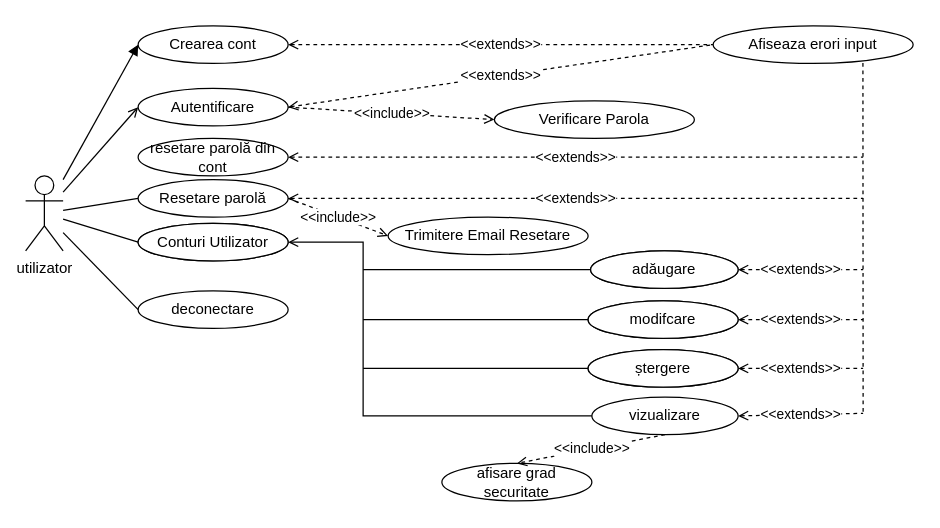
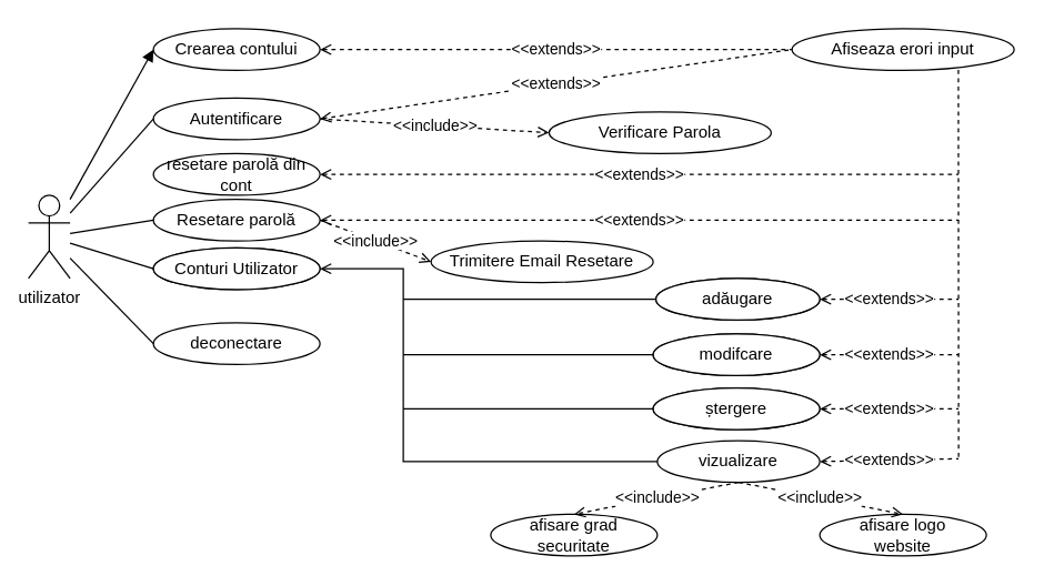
  <mxCell id="0" />
  <mxCell id="1" parent="0" />
  <mxCell id="2" value="utilizator" style="shape=umlActor;verticalLabelPosition=bottom;verticalAlign=top;html=1;outlineConnect=0;" parent="1" vertex="1"><mxGeometry x="20" y="140" width="30" height="60" as="geometry" /></mxCell>
  <mxCell id="3" value="Conturi Utilizator" style="ellipse;whiteSpace=wrap;html=1;" parent="1" vertex="1"><mxGeometry x="110" y="178" width="120" height="30" as="geometry" /></mxCell>
  <mxCell id="4" value="resetare parolă din cont" style="ellipse;whiteSpace=wrap;html=1;" parent="1" vertex="1"><mxGeometry x="110" y="110" width="120" height="30" as="geometry" /></mxCell>
  <mxCell id="5" value="Resetare parolă" style="ellipse;whiteSpace=wrap;html=1;" parent="1" vertex="1"><mxGeometry x="110" y="143" width="120" height="30" as="geometry" /></mxCell>
  <mxCell id="6" value="Afiseaza erori input" style="ellipse;whiteSpace=wrap;html=1;" parent="1" vertex="1"><mxGeometry x="570" y="20" width="160" height="30" as="geometry" /></mxCell>
  <mxCell id="7" value="deconectare" style="ellipse;whiteSpace=wrap;html=1;" parent="1" vertex="1"><mxGeometry x="110" y="232" width="120" height="30" as="geometry" /></mxCell>
  <mxCell id="8" value="modifcare" style="ellipse;whiteSpace=wrap;html=1;" parent="1" vertex="1"><mxGeometry x="470" y="240" width="120" height="30" as="geometry" /></mxCell>
- <mxCell id="9" value="Crearea cont" style="ellipse;whiteSpace=wrap;html=1;" parent="1" vertex="1"><mxGeometry x="110" y="20" width="120" height="30" as="geometry" /></mxCell>
+ <mxCell id="9" value="Crearea contului" style="ellipse;whiteSpace=wrap;html=1;" parent="1" vertex="1"><mxGeometry x="110" y="20" width="120" height="30" as="geometry" /></mxCell>
  <mxCell id="10" value="ștergere" style="ellipse;whiteSpace=wrap;html=1;" parent="1" vertex="1"><mxGeometry x="470" y="279" width="120" height="30" as="geometry" /></mxCell>
  <mxCell id="11" value="vizualizare" style="ellipse;whiteSpace=wrap;html=1;" parent="1" vertex="1"><mxGeometry x="473" y="317" width="117" height="30" as="geometry" /></mxCell>
  <mxCell id="12" value="adăugare" style="ellipse;whiteSpace=wrap;html=1;" parent="1" vertex="1"><mxGeometry x="472" y="200" width="118" height="30" as="geometry" /></mxCell>
  <mxCell id="13" value="" style="endArrow=block;html=1;rounded=0;entryX=0;entryY=0.5;entryDx=0;entryDy=0;" edge="1" parent="1" source="2" target="9"><mxGeometry width="50" height="50" relative="1" as="geometry"><mxPoint x="320" y="150" as="sourcePoint" /><mxPoint x="370" y="100" as="targetPoint" /></mxGeometry></mxCell>
  <mxCell id="14" value="&amp;lt;&amp;lt;extends&amp;gt;&amp;gt;" style="endArrow=none;dashed=1;html=1;rounded=0;exitX=1;exitY=0.5;exitDx=0;exitDy=0;endFill=0;entryX=0;entryY=0.5;entryDx=0;entryDy=0;startArrow=open;startFill=0;" edge="1" parent="1" source="9" target="6"><mxGeometry width="50" height="50" relative="1" as="geometry"><mxPoint x="280" y="45" as="sourcePoint" /><mxPoint x="390" y="35" as="targetPoint" /><Array as="points" /></mxGeometry></mxCell>
  <mxCell id="15" value="" style="endArrow=none;html=1;rounded=0;entryX=0;entryY=0.5;entryDx=0;entryDy=0;" edge="1" parent="1" source="2" target="5"><mxGeometry width="50" height="50" relative="1" as="geometry"><mxPoint x="60" y="153" as="sourcePoint" /><mxPoint x="120" y="45" as="targetPoint" /></mxGeometry></mxCell>
  <mxCell id="16" value="&amp;lt;&amp;lt;include&amp;gt;&amp;gt;" style="endArrow=open;dashed=1;html=1;rounded=0;exitX=1;exitY=0.5;exitDx=0;exitDy=0;endFill=0;entryX=0;entryY=0.5;entryDx=0;entryDy=0;" edge="1" parent="1" target="17" source="5"><mxGeometry width="50" height="50" relative="1" as="geometry"><mxPoint x="257.5" y="83" as="sourcePoint" /><mxPoint x="382.5" y="103" as="targetPoint" /><Array as="points" /></mxGeometry></mxCell>
  <mxCell id="17" value="Trimitere Email Resetare" style="ellipse;whiteSpace=wrap;html=1;" vertex="1" parent="1"><mxGeometry x="310" y="173" width="160" height="30" as="geometry" /></mxCell>
  <mxCell id="18" value="Autentificare" style="ellipse;whiteSpace=wrap;html=1;" vertex="1" parent="1"><mxGeometry x="110" y="70" width="120" height="30" as="geometry" /></mxCell>
- <mxCell id="19" value="" style="endArrow=open;html=1;rounded=0;entryX=0;entryY=0.5;entryDx=0;entryDy=0;" edge="1" parent="1" source="2" target="18"><mxGeometry width="50" height="50" relative="1" as="geometry"><mxPoint x="60" y="160" as="sourcePoint" /><mxPoint x="120" y="145" as="targetPoint" /></mxGeometry></mxCell>
+ <mxCell id="19" value="" style="endArrow=none;html=1;rounded=0;entryX=0;entryY=0.5;entryDx=0;entryDy=0;" edge="1" parent="1" source="2" target="18"><mxGeometry width="50" height="50" relative="1" as="geometry"><mxPoint x="60" y="160" as="sourcePoint" /><mxPoint x="120" y="145" as="targetPoint" /></mxGeometry></mxCell>
  <mxCell id="20" value="&amp;lt;&amp;lt;include&amp;gt;&amp;gt;" style="endArrow=open;dashed=1;html=1;rounded=0;exitX=1;exitY=0.5;exitDx=0;exitDy=0;endFill=0;entryX=0;entryY=0.5;entryDx=0;entryDy=0;" edge="1" parent="1" target="21" source="18"><mxGeometry width="50" height="50" relative="1" as="geometry"><mxPoint x="257.5" y="77.5" as="sourcePoint" /><mxPoint x="377.5" y="70" as="targetPoint" /><Array as="points" /></mxGeometry></mxCell>
  <mxCell id="21" value="Verificare Parola" style="ellipse;whiteSpace=wrap;html=1;" vertex="1" parent="1"><mxGeometry x="395" y="80" width="160" height="30" as="geometry" /></mxCell>
  <mxCell id="22" value="" style="endArrow=none;html=1;rounded=0;entryX=0;entryY=0.5;entryDx=0;entryDy=0;" edge="1" parent="1" source="2" target="3"><mxGeometry width="50" height="50" relative="1" as="geometry"><mxPoint x="60" y="173" as="sourcePoint" /><mxPoint x="120" y="145" as="targetPoint" /></mxGeometry></mxCell>
  <mxCell id="23" value="&amp;lt;&amp;lt;extends&amp;gt;&amp;gt;" style="endArrow=none;dashed=1;html=1;rounded=0;exitX=1;exitY=0.5;exitDx=0;exitDy=0;endFill=0;entryX=0;entryY=0.5;entryDx=0;entryDy=0;startArrow=open;startFill=0;" edge="1" parent="1" source="18" target="6"><mxGeometry width="50" height="50" relative="1" as="geometry"><mxPoint x="240" y="45" as="sourcePoint" /><mxPoint x="387.5" y="45" as="targetPoint" /><Array as="points" /></mxGeometry></mxCell>
  <mxCell id="24" value="&amp;lt;&amp;lt;extends&amp;gt;&amp;gt;" style="endArrow=none;dashed=1;html=1;rounded=0;exitX=1;exitY=0.5;exitDx=0;exitDy=0;endFill=0;startArrow=open;startFill=0;" edge="1" parent="1" source="8"><mxGeometry width="50" height="50" relative="1" as="geometry"><mxPoint x="642" y="225" as="sourcePoint" /><mxPoint x="690" y="255" as="targetPoint" /><Array as="points" /></mxGeometry></mxCell>
  <mxCell id="25" value="&amp;lt;&amp;lt;extends&amp;gt;&amp;gt;" style="endArrow=none;dashed=1;html=1;rounded=0;exitX=1;exitY=0.5;exitDx=0;exitDy=0;endFill=0;startArrow=open;startFill=0;" edge="1" parent="1" source="10"><mxGeometry width="50" height="50" relative="1" as="geometry"><mxPoint x="640" y="265" as="sourcePoint" /><mxPoint x="690" y="294" as="targetPoint" /><Array as="points" /></mxGeometry></mxCell>
  <mxCell id="26" value="&amp;lt;&amp;lt;extends&amp;gt;&amp;gt;" style="endArrow=none;dashed=1;html=1;rounded=0;exitX=1;exitY=0.5;exitDx=0;exitDy=0;endFill=0;startArrow=open;startFill=0;" edge="1" parent="1" source="11"><mxGeometry width="50" height="50" relative="1" as="geometry"><mxPoint x="600" y="304" as="sourcePoint" /><mxPoint x="690" y="330" as="targetPoint" /><Array as="points" /></mxGeometry></mxCell>
  <mxCell id="27" value="&amp;lt;&amp;lt;extends&amp;gt;&amp;gt;" style="endArrow=none;dashed=1;html=1;rounded=0;exitX=1;exitY=0.5;exitDx=0;exitDy=0;endFill=0;startArrow=open;startFill=0;" edge="1" parent="1" source="12"><mxGeometry width="50" height="50" relative="1" as="geometry"><mxPoint x="600" y="265" as="sourcePoint" /><mxPoint x="690" y="215" as="targetPoint" /><Array as="points" /></mxGeometry></mxCell>
  <mxCell id="28" value="" style="endArrow=none;dashed=1;html=1;rounded=0;exitX=0.749;exitY=0.992;exitDx=0;exitDy=0;endFill=0;startArrow=none;startFill=0;exitPerimeter=0;" edge="1" parent="1" source="6"><mxGeometry width="50" height="50" relative="1" as="geometry"><mxPoint x="600" y="155" as="sourcePoint" /><mxPoint x="690" y="330" as="targetPoint" /><Array as="points" /></mxGeometry></mxCell>
  <mxCell id="29" value="Conturi Utilizator" style="ellipse;whiteSpace=wrap;html=1;" vertex="1" parent="1"><mxGeometry x="110" y="178" width="120" height="30" as="geometry" /></mxCell>
  <mxCell id="30" value="adăugare" style="ellipse;whiteSpace=wrap;html=1;" vertex="1" parent="1"><mxGeometry x="472" y="200" width="118" height="30" as="geometry" /></mxCell>
  <mxCell id="31" value="modifcare" style="ellipse;whiteSpace=wrap;html=1;" vertex="1" parent="1"><mxGeometry x="470" y="240" width="120" height="30" as="geometry" /></mxCell>
  <mxCell id="32" value="ștergere" style="ellipse;whiteSpace=wrap;html=1;" vertex="1" parent="1"><mxGeometry x="470" y="279" width="120" height="30" as="geometry" /></mxCell>
  <mxCell id="33" value="&amp;lt;&amp;lt;extends&amp;gt;&amp;gt;" style="endArrow=none;dashed=1;html=1;rounded=0;exitX=1;exitY=0.5;exitDx=0;exitDy=0;endFill=0;startArrow=open;startFill=0;" edge="1" parent="1" source="4"><mxGeometry width="50" height="50" relative="1" as="geometry"><mxPoint x="240" y="95" as="sourcePoint" /><mxPoint x="690" y="125" as="targetPoint" /><Array as="points" /></mxGeometry></mxCell>
  <mxCell id="34" value="&amp;lt;&amp;lt;extends&amp;gt;&amp;gt;" style="endArrow=none;dashed=1;html=1;rounded=0;exitX=1;exitY=0.5;exitDx=0;exitDy=0;endFill=0;startArrow=open;startFill=0;" edge="1" parent="1" source="5"><mxGeometry width="50" height="50" relative="1" as="geometry"><mxPoint x="240" y="135" as="sourcePoint" /><mxPoint x="690" y="158" as="targetPoint" /><Array as="points" /></mxGeometry></mxCell>
  <mxCell id="35" value="" style="endArrow=none;html=1;rounded=0;entryX=0;entryY=0.5;entryDx=0;entryDy=0;" edge="1" parent="1" source="2" target="7"><mxGeometry width="50" height="50" relative="1" as="geometry"><mxPoint x="60" y="184.6" as="sourcePoint" /><mxPoint x="120" y="203" as="targetPoint" /></mxGeometry></mxCell>
  <mxCell id="36" value="afisare grad securitate" style="ellipse;whiteSpace=wrap;html=1;" vertex="1" parent="1"><mxGeometry x="353" y="370" width="120" height="30" as="geometry" /></mxCell>
  <mxCell id="37" value="" style="endArrow=none;html=1;rounded=0;entryX=0;entryY=0.5;entryDx=0;entryDy=0;exitX=1;exitY=0.5;exitDx=0;exitDy=0;startArrow=open;startFill=0;" edge="1" parent="1" source="29" target="11"><mxGeometry width="50" height="50" relative="1" as="geometry"><mxPoint x="290" y="332" as="sourcePoint" /><mxPoint x="430" y="200" as="targetPoint" /><Array as="points"><mxPoint x="290" y="193" /><mxPoint x="290" y="332" /></Array></mxGeometry></mxCell>
  <mxCell id="38" value="" style="endArrow=none;html=1;rounded=0;entryX=0;entryY=0.5;entryDx=0;entryDy=0;" edge="1" parent="1" target="32"><mxGeometry width="50" height="50" relative="1" as="geometry"><mxPoint x="290" y="294" as="sourcePoint" /><mxPoint x="483" y="308" as="targetPoint" /></mxGeometry></mxCell>
  <mxCell id="39" value="" style="endArrow=none;html=1;rounded=0;entryX=0;entryY=0.5;entryDx=0;entryDy=0;" edge="1" parent="1" target="31"><mxGeometry width="50" height="50" relative="1" as="geometry"><mxPoint x="290" y="255" as="sourcePoint" /><mxPoint x="493" y="352" as="targetPoint" /></mxGeometry></mxCell>
  <mxCell id="40" value="" style="endArrow=none;html=1;rounded=0;entryX=0;entryY=0.5;entryDx=0;entryDy=0;" edge="1" parent="1" target="30"><mxGeometry width="50" height="50" relative="1" as="geometry"><mxPoint x="290" y="215" as="sourcePoint" /><mxPoint x="503" y="362" as="targetPoint" /></mxGeometry></mxCell>
  <mxCell id="41" value="&amp;lt;&amp;lt;include&amp;gt;&amp;gt;" style="endArrow=open;dashed=1;html=1;rounded=0;endFill=0;exitX=0.5;exitY=1;exitDx=0;exitDy=0;entryX=0.5;entryY=0;entryDx=0;entryDy=0;" edge="1" parent="1" source="11" target="36"><mxGeometry width="50" height="50" relative="1" as="geometry"><mxPoint x="522" y="349" as="sourcePoint" /><mxPoint x="580" y="380" as="targetPoint" /><Array as="points" /></mxGeometry></mxCell>
+ <mxCell id="42" value="afisare logo&lt;br&gt;website" style="ellipse;whiteSpace=wrap;html=1;" vertex="1" parent="1"><mxGeometry x="590" y="370" width="120" height="30" as="geometry" /></mxCell>
+ <mxCell id="43" value="&amp;lt;&amp;lt;include&amp;gt;&amp;gt;" style="endArrow=open;dashed=1;html=1;rounded=0;endFill=0;exitX=0.5;exitY=1;exitDx=0;exitDy=0;entryX=0.5;entryY=0;entryDx=0;entryDy=0;" edge="1" parent="1" source="11" target="42"><mxGeometry width="50" height="50" relative="1" as="geometry"><mxPoint x="541.5" y="357" as="sourcePoint" /><mxPoint x="423" y="380" as="targetPoint" /><Array as="points" /></mxGeometry></mxCell>
